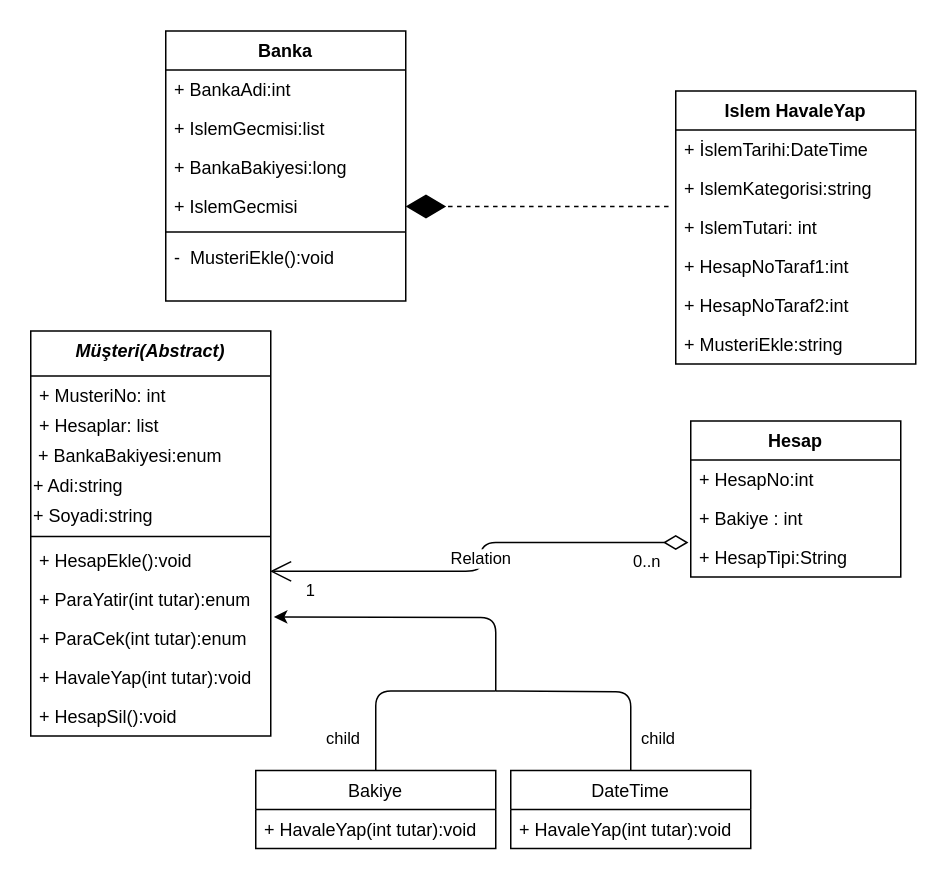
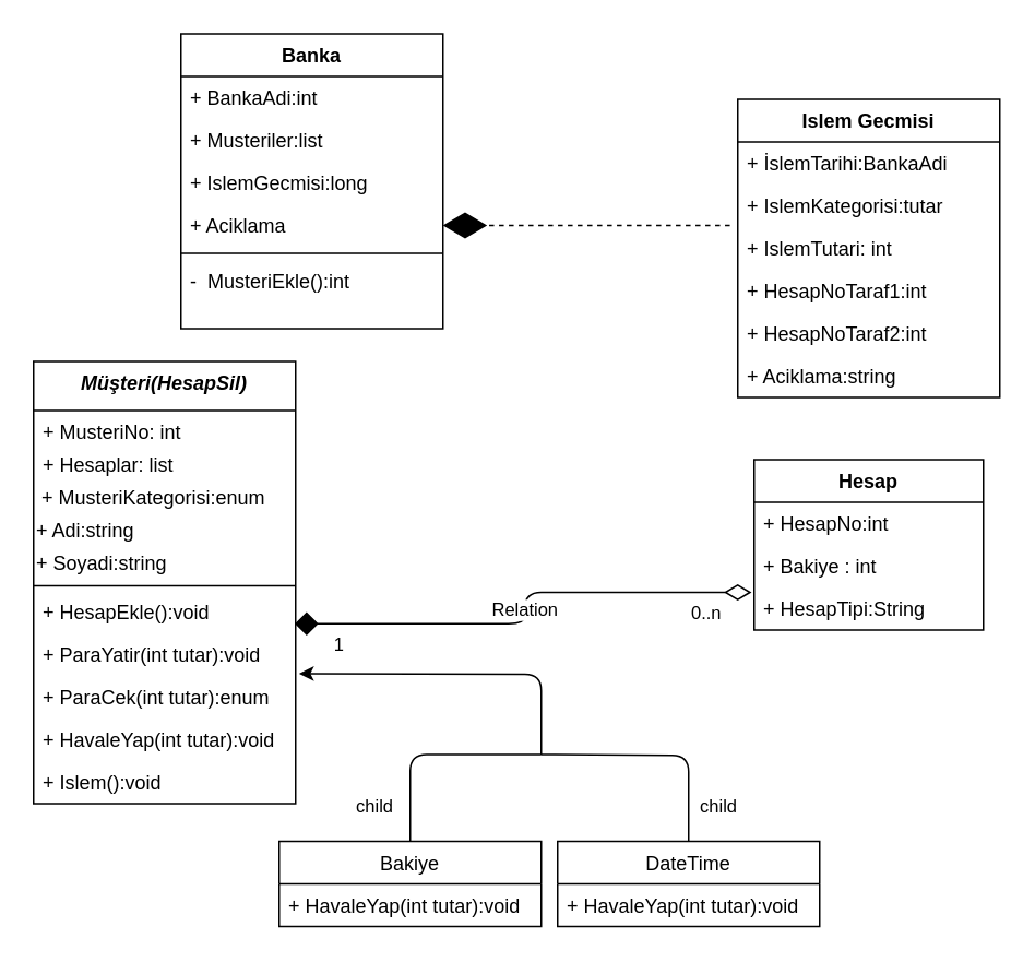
  <mxCell id="0" />
  <mxCell id="1" parent="0" />
- <mxCell id="2" value="Müşteri(Abstract)" style="swimlane;fontStyle=3;align=center;verticalAlign=top;childLayout=stackLayout;horizontal=1;startSize=30;horizontalStack=0;resizeParent=1;resizeLast=0;collapsible=1;marginBottom=0;rounded=0;shadow=0;strokeWidth=1;" parent="1" vertex="1"><mxGeometry x="20" y="220" width="160" height="270" as="geometry"><mxRectangle x="230" y="140" width="160" height="26" as="alternateBounds" /></mxGeometry></mxCell>
+ <mxCell id="2" value="Müşteri(HesapSil)" style="swimlane;fontStyle=3;align=center;verticalAlign=top;childLayout=stackLayout;horizontal=1;startSize=30;horizontalStack=0;resizeParent=1;resizeLast=0;collapsible=1;marginBottom=0;rounded=0;shadow=0;strokeWidth=1;" parent="1" vertex="1"><mxGeometry x="20" y="220" width="160" height="270" as="geometry"><mxRectangle x="230" y="140" width="160" height="26" as="alternateBounds" /></mxGeometry></mxCell>
  <mxCell id="3" value="+ MusteriNo: int" style="text;align=left;verticalAlign=top;spacingLeft=4;spacingRight=4;overflow=hidden;rotatable=0;points=[[0,0.5],[1,0.5]];portConstraint=eastwest;" parent="2" vertex="1"><mxGeometry y="30" width="160" height="20" as="geometry" /></mxCell>
  <mxCell id="4" value="+ Hesaplar: list" style="text;align=left;verticalAlign=top;spacingLeft=4;spacingRight=4;overflow=hidden;rotatable=0;points=[[0,0.5],[1,0.5]];portConstraint=eastwest;rounded=0;shadow=0;html=0;" parent="2" vertex="1"><mxGeometry y="50" width="160" height="24" as="geometry" /></mxCell>
- <mxCell id="5" value="&amp;nbsp;+ BankaBakiyesi:enum" style="text;html=1;align=left;verticalAlign=middle;resizable=0;points=[];autosize=1;fontColor=#000000;" parent="2" vertex="1"><mxGeometry y="74" width="160" height="20" as="geometry" /></mxCell>
+ <mxCell id="5" value="&amp;nbsp;+ MusteriKategorisi:enum" style="text;html=1;align=left;verticalAlign=middle;resizable=0;points=[];autosize=1;fontColor=#000000;" parent="2" vertex="1"><mxGeometry y="74" width="160" height="20" as="geometry" /></mxCell>
  <mxCell id="6" value="&lt;div&gt;&lt;span&gt;+ Adi:string&lt;/span&gt;&lt;/div&gt;" style="text;html=1;align=left;verticalAlign=middle;resizable=0;points=[];autosize=1;" parent="2" vertex="1"><mxGeometry y="94" width="160" height="20" as="geometry" /></mxCell>
  <mxCell id="7" value="+ Soyadi:string" style="text;html=1;align=left;verticalAlign=middle;resizable=0;points=[];autosize=1;" parent="2" vertex="1"><mxGeometry y="114" width="160" height="20" as="geometry" /></mxCell>
  <mxCell id="8" value="" style="line;html=1;strokeWidth=1;align=left;verticalAlign=middle;spacingTop=-1;spacingLeft=3;spacingRight=3;rotatable=0;labelPosition=right;points=[];portConstraint=eastwest;" parent="2" vertex="1"><mxGeometry y="134" width="160" height="6" as="geometry" /></mxCell>
  <mxCell id="9" value="+ HesapEkle():void" style="text;align=left;verticalAlign=top;spacingLeft=4;spacingRight=4;overflow=hidden;rotatable=0;points=[[0,0.5],[1,0.5]];portConstraint=eastwest;" parent="2" vertex="1"><mxGeometry y="140" width="160" height="26" as="geometry" /></mxCell>
- <mxCell id="10" value="+ ParaYatir(int tutar):enum" style="text;align=left;verticalAlign=top;spacingLeft=4;spacingRight=4;overflow=hidden;rotatable=0;points=[[0,0.5],[1,0.5]];portConstraint=eastwest;rounded=0;shadow=0;html=0;" parent="2" vertex="1"><mxGeometry y="166" width="160" height="26" as="geometry" /></mxCell>
+ <mxCell id="10" value="+ ParaYatir(int tutar):void" style="text;align=left;verticalAlign=top;spacingLeft=4;spacingRight=4;overflow=hidden;rotatable=0;points=[[0,0.5],[1,0.5]];portConstraint=eastwest;rounded=0;shadow=0;html=0;" parent="2" vertex="1"><mxGeometry y="166" width="160" height="26" as="geometry" /></mxCell>
  <mxCell id="11" value="+ ParaCek(int tutar):enum" style="text;align=left;verticalAlign=top;spacingLeft=4;spacingRight=4;overflow=hidden;rotatable=0;points=[[0,0.5],[1,0.5]];portConstraint=eastwest;rounded=0;shadow=0;html=0;" parent="2" vertex="1"><mxGeometry y="192" width="160" height="26" as="geometry" /></mxCell>
  <mxCell id="12" value="+ HavaleYap(int tutar):void" style="text;align=left;verticalAlign=top;spacingLeft=4;spacingRight=4;overflow=hidden;rotatable=0;points=[[0,0.5],[1,0.5]];portConstraint=eastwest;rounded=0;shadow=0;html=0;" parent="2" vertex="1"><mxGeometry y="218" width="160" height="26" as="geometry" /></mxCell>
- <mxCell id="13" value="+ HesapSil():void" style="text;align=left;verticalAlign=top;spacingLeft=4;spacingRight=4;overflow=hidden;rotatable=0;points=[[0,0.5],[1,0.5]];portConstraint=eastwest;rounded=0;shadow=0;html=0;" parent="2" vertex="1"><mxGeometry y="244" width="160" height="26" as="geometry" /></mxCell>
+ <mxCell id="13" value="+ Islem():void" style="text;align=left;verticalAlign=top;spacingLeft=4;spacingRight=4;overflow=hidden;rotatable=0;points=[[0,0.5],[1,0.5]];portConstraint=eastwest;rounded=0;shadow=0;html=0;" parent="2" vertex="1"><mxGeometry y="244" width="160" height="26" as="geometry" /></mxCell>
  <mxCell id="14" value="Banka&#10;" style="swimlane;fontStyle=1;align=center;verticalAlign=top;childLayout=stackLayout;horizontal=1;startSize=26;horizontalStack=0;resizeParent=1;resizeLast=0;collapsible=1;marginBottom=0;rounded=0;shadow=0;strokeWidth=1;" parent="1" vertex="1"><mxGeometry x="110" y="20" width="160" height="180" as="geometry"><mxRectangle x="550" y="140" width="160" height="26" as="alternateBounds" /></mxGeometry></mxCell>
  <mxCell id="15" value="+ BankaAdi:int" style="text;align=left;verticalAlign=top;spacingLeft=4;spacingRight=4;overflow=hidden;rotatable=0;points=[[0,0.5],[1,0.5]];portConstraint=eastwest;" parent="14" vertex="1"><mxGeometry y="26" width="160" height="26" as="geometry" /></mxCell>
- <mxCell id="16" value="+ IslemGecmisi:list" style="text;align=left;verticalAlign=top;spacingLeft=4;spacingRight=4;overflow=hidden;rotatable=0;points=[[0,0.5],[1,0.5]];portConstraint=eastwest;rounded=0;shadow=0;html=0;" parent="14" vertex="1"><mxGeometry y="52" width="160" height="26" as="geometry" /></mxCell>
- <mxCell id="17" value="+ BankaBakiyesi:long" style="text;align=left;verticalAlign=top;spacingLeft=4;spacingRight=4;overflow=hidden;rotatable=0;points=[[0,0.5],[1,0.5]];portConstraint=eastwest;rounded=0;shadow=0;html=0;" parent="14" vertex="1"><mxGeometry y="78" width="160" height="26" as="geometry" /></mxCell>
- <mxCell id="18" value="+ IslemGecmisi" style="text;align=left;verticalAlign=top;spacingLeft=4;spacingRight=4;overflow=hidden;rotatable=0;points=[[0,0.5],[1,0.5]];portConstraint=eastwest;rounded=0;shadow=0;html=0;" parent="14" vertex="1"><mxGeometry y="104" width="160" height="26" as="geometry" /></mxCell>
+ <mxCell id="16" value="+ Musteriler:list" style="text;align=left;verticalAlign=top;spacingLeft=4;spacingRight=4;overflow=hidden;rotatable=0;points=[[0,0.5],[1,0.5]];portConstraint=eastwest;rounded=0;shadow=0;html=0;" parent="14" vertex="1"><mxGeometry y="52" width="160" height="26" as="geometry" /></mxCell>
+ <mxCell id="17" value="+ IslemGecmisi:long" style="text;align=left;verticalAlign=top;spacingLeft=4;spacingRight=4;overflow=hidden;rotatable=0;points=[[0,0.5],[1,0.5]];portConstraint=eastwest;rounded=0;shadow=0;html=0;" parent="14" vertex="1"><mxGeometry y="78" width="160" height="26" as="geometry" /></mxCell>
+ <mxCell id="18" value="+ Aciklama" style="text;align=left;verticalAlign=top;spacingLeft=4;spacingRight=4;overflow=hidden;rotatable=0;points=[[0,0.5],[1,0.5]];portConstraint=eastwest;rounded=0;shadow=0;html=0;" parent="14" vertex="1"><mxGeometry y="104" width="160" height="26" as="geometry" /></mxCell>
  <mxCell id="19" value="" style="line;html=1;strokeWidth=1;align=left;verticalAlign=middle;spacingTop=-1;spacingLeft=3;spacingRight=3;rotatable=0;labelPosition=right;points=[];portConstraint=eastwest;" parent="14" vertex="1"><mxGeometry y="130" width="160" height="8" as="geometry" /></mxCell>
- <mxCell id="20" value="-  MusteriEkle():void" style="text;align=left;verticalAlign=top;spacingLeft=4;spacingRight=4;overflow=hidden;rotatable=0;points=[[0,0.5],[1,0.5]];portConstraint=eastwest;" parent="14" vertex="1"><mxGeometry y="138" width="160" height="26" as="geometry" /></mxCell>
- <mxCell id="21" value="Islem HavaleYap" style="swimlane;fontStyle=1;childLayout=stackLayout;horizontal=1;startSize=26;fillColor=none;horizontalStack=0;resizeParent=1;resizeParentMax=0;resizeLast=0;collapsible=1;marginBottom=0;fontColor=#000000;" parent="1" vertex="1"><mxGeometry x="450" y="60" width="160" height="182" as="geometry" /></mxCell>
- <mxCell id="22" value="+ İslemTarihi:DateTime" style="text;strokeColor=none;fillColor=none;align=left;verticalAlign=top;spacingLeft=4;spacingRight=4;overflow=hidden;rotatable=0;points=[[0,0.5],[1,0.5]];portConstraint=eastwest;" parent="21" vertex="1"><mxGeometry y="26" width="160" height="26" as="geometry" /></mxCell>
- <mxCell id="23" value="+ IslemKategorisi:string" style="text;strokeColor=none;fillColor=none;align=left;verticalAlign=top;spacingLeft=4;spacingRight=4;overflow=hidden;rotatable=0;points=[[0,0.5],[1,0.5]];portConstraint=eastwest;" parent="21" vertex="1"><mxGeometry y="52" width="160" height="26" as="geometry" /></mxCell>
+ <mxCell id="20" value="-  MusteriEkle():int" style="text;align=left;verticalAlign=top;spacingLeft=4;spacingRight=4;overflow=hidden;rotatable=0;points=[[0,0.5],[1,0.5]];portConstraint=eastwest;" parent="14" vertex="1"><mxGeometry y="138" width="160" height="26" as="geometry" /></mxCell>
+ <mxCell id="21" value="Islem Gecmisi" style="swimlane;fontStyle=1;childLayout=stackLayout;horizontal=1;startSize=26;fillColor=none;horizontalStack=0;resizeParent=1;resizeParentMax=0;resizeLast=0;collapsible=1;marginBottom=0;fontColor=#000000;" parent="1" vertex="1"><mxGeometry x="450" y="60" width="160" height="182" as="geometry" /></mxCell>
+ <mxCell id="22" value="+ İslemTarihi:BankaAdi" style="text;strokeColor=none;fillColor=none;align=left;verticalAlign=top;spacingLeft=4;spacingRight=4;overflow=hidden;rotatable=0;points=[[0,0.5],[1,0.5]];portConstraint=eastwest;" parent="21" vertex="1"><mxGeometry y="26" width="160" height="26" as="geometry" /></mxCell>
+ <mxCell id="23" value="+ IslemKategorisi:tutar" style="text;strokeColor=none;fillColor=none;align=left;verticalAlign=top;spacingLeft=4;spacingRight=4;overflow=hidden;rotatable=0;points=[[0,0.5],[1,0.5]];portConstraint=eastwest;" parent="21" vertex="1"><mxGeometry y="52" width="160" height="26" as="geometry" /></mxCell>
  <mxCell id="24" value="+ IslemTutari: int" style="text;strokeColor=none;fillColor=none;align=left;verticalAlign=top;spacingLeft=4;spacingRight=4;overflow=hidden;rotatable=0;points=[[0,0.5],[1,0.5]];portConstraint=eastwest;" parent="21" vertex="1"><mxGeometry y="78" width="160" height="26" as="geometry" /></mxCell>
  <mxCell id="25" value="+ HesapNoTaraf1:int" style="text;strokeColor=none;fillColor=none;align=left;verticalAlign=top;spacingLeft=4;spacingRight=4;overflow=hidden;rotatable=0;points=[[0,0.5],[1,0.5]];portConstraint=eastwest;" parent="21" vertex="1"><mxGeometry y="104" width="160" height="26" as="geometry" /></mxCell>
  <mxCell id="26" value="+ HesapNoTaraf2:int" style="text;strokeColor=none;fillColor=none;align=left;verticalAlign=top;spacingLeft=4;spacingRight=4;overflow=hidden;rotatable=0;points=[[0,0.5],[1,0.5]];portConstraint=eastwest;" parent="21" vertex="1"><mxGeometry y="130" width="160" height="26" as="geometry" /></mxCell>
- <mxCell id="27" value="+ MusteriEkle:string" style="text;strokeColor=none;fillColor=none;align=left;verticalAlign=top;spacingLeft=4;spacingRight=4;overflow=hidden;rotatable=0;points=[[0,0.5],[1,0.5]];portConstraint=eastwest;" parent="21" vertex="1"><mxGeometry y="156" width="160" height="26" as="geometry" /></mxCell>
+ <mxCell id="27" value="+ Aciklama:string" style="text;strokeColor=none;fillColor=none;align=left;verticalAlign=top;spacingLeft=4;spacingRight=4;overflow=hidden;rotatable=0;points=[[0,0.5],[1,0.5]];portConstraint=eastwest;" parent="21" vertex="1"><mxGeometry y="156" width="160" height="26" as="geometry" /></mxCell>
  <mxCell id="28" value="Hesap" style="swimlane;fontStyle=1;childLayout=stackLayout;horizontal=1;startSize=26;fillColor=none;horizontalStack=0;resizeParent=1;resizeParentMax=0;resizeLast=0;collapsible=1;marginBottom=0;fontColor=#000000;" parent="1" vertex="1"><mxGeometry x="460" y="280" width="140" height="104" as="geometry" /></mxCell>
  <mxCell id="29" value="+ HesapNo:int" style="text;strokeColor=none;fillColor=none;align=left;verticalAlign=top;spacingLeft=4;spacingRight=4;overflow=hidden;rotatable=0;points=[[0,0.5],[1,0.5]];portConstraint=eastwest;" parent="28" vertex="1"><mxGeometry y="26" width="140" height="26" as="geometry" /></mxCell>
  <mxCell id="30" value="+ Bakiye : int" style="text;strokeColor=none;fillColor=none;align=left;verticalAlign=top;spacingLeft=4;spacingRight=4;overflow=hidden;rotatable=0;points=[[0,0.5],[1,0.5]];portConstraint=eastwest;" parent="28" vertex="1"><mxGeometry y="52" width="140" height="26" as="geometry" /></mxCell>
  <mxCell id="31" value="+ HesapTipi:String" style="text;strokeColor=none;fillColor=none;align=left;verticalAlign=top;spacingLeft=4;spacingRight=4;overflow=hidden;rotatable=0;points=[[0,0.5],[1,0.5]];portConstraint=eastwest;" parent="28" vertex="1"><mxGeometry y="78" width="140" height="26" as="geometry" /></mxCell>
- <mxCell id="32" value="Relation" style="endArrow=open;html=1;endSize=12;startArrow=diamondThin;startSize=14;startFill=0;edgeStyle=orthogonalEdgeStyle;exitX=-0.011;exitY=0.115;exitDx=0;exitDy=0;exitPerimeter=0;entryX=0.997;entryY=0.777;entryDx=0;entryDy=0;entryPerimeter=0;" parent="1" source="31" target="9" edge="1"><mxGeometry relative="1" as="geometry"><mxPoint x="240" y="380" as="sourcePoint" /><mxPoint x="400" y="380" as="targetPoint" /></mxGeometry></mxCell>
+ <mxCell id="32" value="Relation" style="endArrow=diamond;html=1;endSize=12;startArrow=diamondThin;startSize=14;startFill=0;edgeStyle=orthogonalEdgeStyle;exitX=-0.011;exitY=0.115;exitDx=0;exitDy=0;exitPerimeter=0;entryX=0.997;entryY=0.777;entryDx=0;entryDy=0;entryPerimeter=0;" parent="1" source="31" target="9" edge="1"><mxGeometry relative="1" as="geometry"><mxPoint x="240" y="380" as="sourcePoint" /><mxPoint x="400" y="380" as="targetPoint" /></mxGeometry></mxCell>
  <mxCell id="33" value="0..n" style="edgeLabel;resizable=0;html=1;align=left;verticalAlign=top;" parent="32" connectable="0" vertex="1"><mxGeometry x="-1" relative="1" as="geometry"><mxPoint x="-38.46" as="offset" /></mxGeometry></mxCell>
  <mxCell id="34" value="1" style="edgeLabel;resizable=0;html=1;align=right;verticalAlign=top;" parent="32" connectable="0" vertex="1"><mxGeometry x="1" relative="1" as="geometry"><mxPoint x="30.74" as="offset" /></mxGeometry></mxCell>
  <mxCell id="35" value="" style="endArrow=diamondThin;endFill=1;endSize=24;html=1;entryX=1;entryY=0.5;entryDx=0;entryDy=0;exitX=-0.03;exitY=0.962;exitDx=0;exitDy=0;exitPerimeter=0;dashed=1;" parent="1" source="23" target="18" edge="1"><mxGeometry width="160" relative="1" as="geometry"><mxPoint x="240" y="380" as="sourcePoint" /><mxPoint x="400" y="380" as="targetPoint" /></mxGeometry></mxCell>
  <mxCell id="36" value="Bakiye" style="swimlane;fontStyle=0;childLayout=stackLayout;horizontal=1;startSize=26;fillColor=none;horizontalStack=0;resizeParent=1;resizeParentMax=0;resizeLast=0;collapsible=1;marginBottom=0;" vertex="1" parent="1"><mxGeometry x="170" y="513" width="160" height="52" as="geometry" /></mxCell>
  <mxCell id="37" value="+ HavaleYap(int tutar):void" style="text;strokeColor=none;fillColor=none;align=left;verticalAlign=top;spacingLeft=4;spacingRight=4;overflow=hidden;rotatable=0;points=[[0,0.5],[1,0.5]];portConstraint=eastwest;" vertex="1" parent="36"><mxGeometry y="26" width="160" height="26" as="geometry" /></mxCell>
  <mxCell id="38" value="DateTime" style="swimlane;fontStyle=0;childLayout=stackLayout;horizontal=1;startSize=26;fillColor=none;horizontalStack=0;resizeParent=1;resizeParentMax=0;resizeLast=0;collapsible=1;marginBottom=0;" vertex="1" parent="1"><mxGeometry x="340" y="513" width="160" height="52" as="geometry" /></mxCell>
  <mxCell id="39" value="+ HavaleYap(int tutar):void" style="text;strokeColor=none;fillColor=none;align=left;verticalAlign=top;spacingLeft=4;spacingRight=4;overflow=hidden;rotatable=0;points=[[0,0.5],[1,0.5]];portConstraint=eastwest;" vertex="1" parent="38"><mxGeometry y="26" width="160" height="26" as="geometry" /></mxCell>
  <mxCell id="40" value="" style="endArrow=none;html=1;edgeStyle=orthogonalEdgeStyle;entryX=0.5;entryY=0;entryDx=0;entryDy=0;" edge="1" parent="1" target="38"><mxGeometry relative="1" as="geometry"><mxPoint x="330" y="460" as="sourcePoint" /><mxPoint x="400" y="480" as="targetPoint" /></mxGeometry></mxCell>
  <mxCell id="41" value="child" style="edgeLabel;resizable=0;html=1;align=right;verticalAlign=bottom;" connectable="0" vertex="1" parent="40"><mxGeometry x="1" relative="1" as="geometry"><mxPoint x="30" y="-13" as="offset" /></mxGeometry></mxCell>
  <mxCell id="42" value="" style="endArrow=none;html=1;edgeStyle=orthogonalEdgeStyle;entryX=0.5;entryY=0;entryDx=0;entryDy=0;" edge="1" parent="1" target="36"><mxGeometry relative="1" as="geometry"><mxPoint x="330" y="460" as="sourcePoint" /><mxPoint x="400" y="480" as="targetPoint" /><Array as="points"><mxPoint x="250" y="460" /></Array></mxGeometry></mxCell>
  <mxCell id="43" value="child" style="edgeLabel;resizable=0;html=1;align=right;verticalAlign=bottom;" connectable="0" vertex="1" parent="42"><mxGeometry x="1" relative="1" as="geometry"><mxPoint x="-10" y="-13" as="offset" /></mxGeometry></mxCell>
  <mxCell id="44" value="" style="endArrow=classic;html=1;entryX=1.013;entryY=-0.054;entryDx=0;entryDy=0;entryPerimeter=0;" edge="1" parent="1" target="11"><mxGeometry width="50" height="50" relative="1" as="geometry"><mxPoint x="330" y="460" as="sourcePoint" /><mxPoint x="350" y="460" as="targetPoint" /><Array as="points"><mxPoint x="330" y="411" /></Array></mxGeometry></mxCell>
